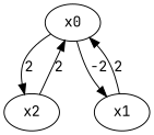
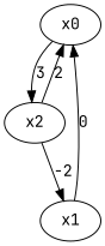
  digraph {
    fontname="JetBrains Mono"
    node [fontname="JetBrains Mono"]
    edge [fontname="JetBrains Mono"]
    x0
    x2
    x1
-   x0 -> x2 [label=2]
-   x0 -> x1 [label=-2]
+   x0 -> x2 [label=3]
+   x2 -> x1 [label=-2]
    x2 -> x0 [label=2]
-   x1 -> x0 [label=2]
+   x1 -> x0 [label=0]
  }
